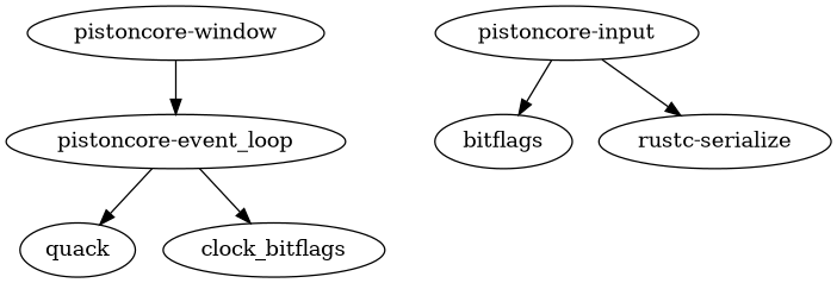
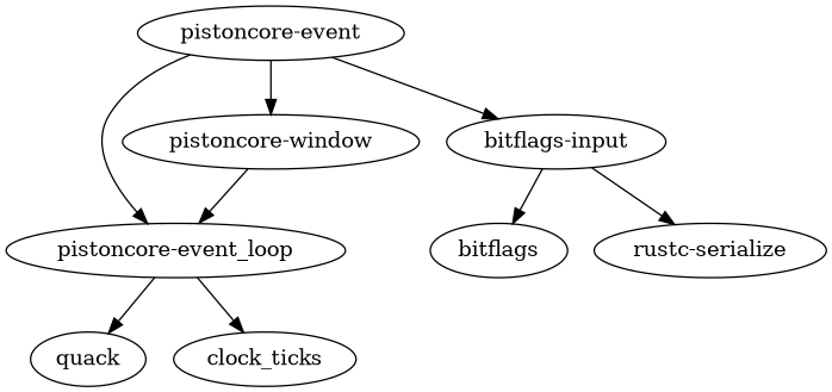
  digraph {
+   n1 [label="pistoncore-event"]
    n2 [label="pistoncore-event_loop"]
    n3 [label="pistoncore-window"]
-   n4 [label="pistoncore-input"]
+   n4 [label="bitflags-input"]
    n5 [label=quack]
-   n6 [label=clock_bitflags]
+   n6 [label=clock_ticks]
    n7 [label=bitflags]
    n8 [label="rustc-serialize"]
+   n1 -> n2
+   n1 -> n3
+   n1 -> n4
    n2 -> n5
    n2 -> n6
    n3 -> n2
    n4 -> n7
    n4 -> n8
  }
